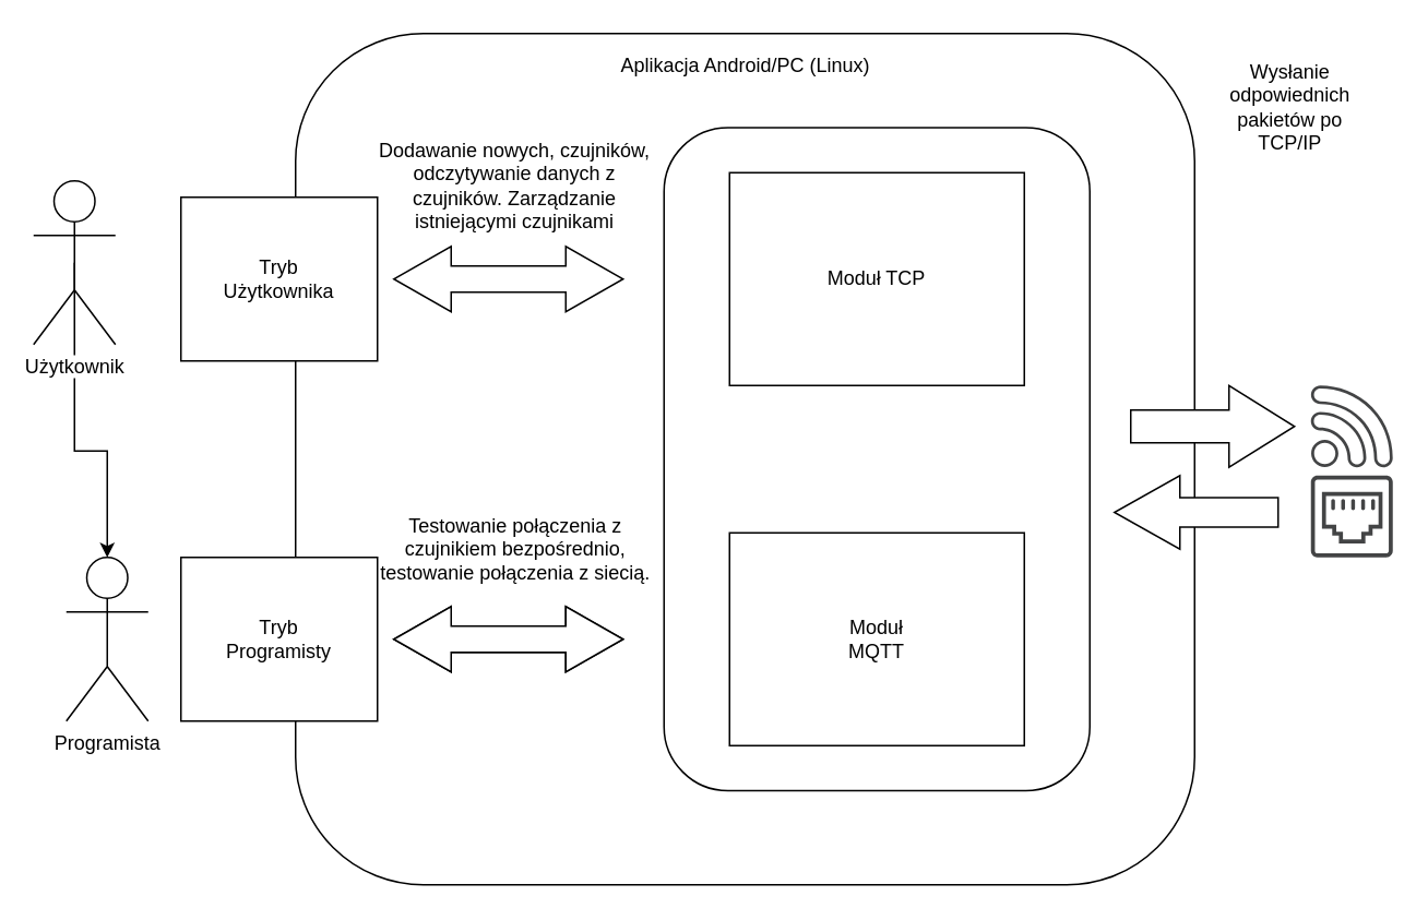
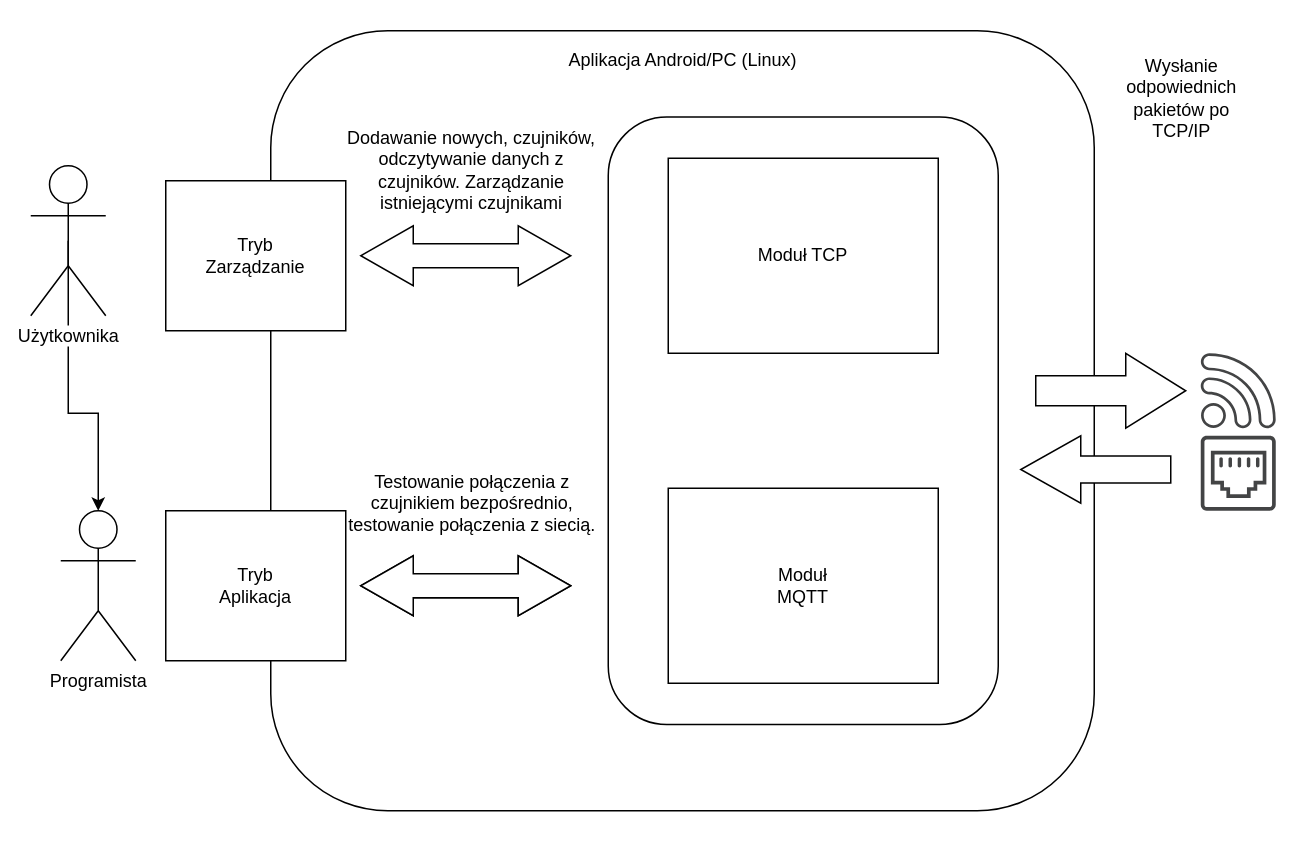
  <mxCell id="0" />
  <mxCell id="1" parent="0" />
  <mxCell id="2" value="" style="rounded=0;whiteSpace=wrap;html=1;" vertex="1" parent="1"><mxGeometry x="270" y="360" width="120" height="60" as="geometry" /></mxCell>
  <mxCell id="3" value="" style="rounded=1;whiteSpace=wrap;html=1;" vertex="1" parent="1"><mxGeometry x="180" y="20" width="549" height="520" as="geometry" /></mxCell>
  <mxCell id="4" value="Aplikacja Android/PC (Linux)" style="text;html=1;strokeColor=none;fillColor=none;align=center;verticalAlign=middle;whiteSpace=wrap;rounded=0;" vertex="1" parent="1"><mxGeometry x="357.5" y="30" width="194" height="20" as="geometry" /></mxCell>
  <mxCell id="5" style="edgeStyle=orthogonalEdgeStyle;rounded=0;orthogonalLoop=1;jettySize=auto;html=1;exitX=0.5;exitY=0.5;exitDx=0;exitDy=0;exitPerimeter=0;entryX=0.5;entryY=0;entryDx=0;entryDy=0;entryPerimeter=0;" edge="1" parent="1" source="6" target="7"><mxGeometry relative="1" as="geometry" /></mxCell>
- <mxCell id="6" value="Użytkownik" style="shape=umlActor;verticalLabelPosition=bottom;labelBackgroundColor=#ffffff;verticalAlign=top;html=1;outlineConnect=0;" vertex="1" parent="1"><mxGeometry x="20" y="110" width="50" height="100" as="geometry" /></mxCell>
+ <mxCell id="6" value="Użytkownika" style="shape=umlActor;verticalLabelPosition=bottom;labelBackgroundColor=#ffffff;verticalAlign=top;html=1;outlineConnect=0;" vertex="1" parent="1"><mxGeometry x="20" y="110" width="50" height="100" as="geometry" /></mxCell>
  <mxCell id="7" value="Programista" style="shape=umlActor;verticalLabelPosition=bottom;labelBackgroundColor=#ffffff;verticalAlign=top;html=1;outlineConnect=0;" vertex="1" parent="1"><mxGeometry x="40" y="340" width="50" height="100" as="geometry" /></mxCell>
  <mxCell id="8" value="" style="rounded=0;whiteSpace=wrap;html=1;" vertex="1" parent="1"><mxGeometry x="110" y="340" width="120" height="100" as="geometry" /></mxCell>
  <mxCell id="9" value="" style="rounded=0;whiteSpace=wrap;html=1;" vertex="1" parent="1"><mxGeometry x="110" y="120" width="120" height="100" as="geometry" /></mxCell>
- <mxCell id="10" value="Tryb Programisty" style="text;html=1;strokeColor=none;fillColor=none;align=center;verticalAlign=middle;whiteSpace=wrap;rounded=0;" vertex="1" parent="1"><mxGeometry x="140" y="380" width="60" height="20" as="geometry" /></mxCell>
- <mxCell id="11" value="Tryb Użytkownika" style="text;html=1;strokeColor=none;fillColor=none;align=center;verticalAlign=middle;whiteSpace=wrap;rounded=0;" vertex="1" parent="1"><mxGeometry x="145" y="160" width="50" height="20" as="geometry" /></mxCell>
+ <mxCell id="10" value="Tryb Aplikacja" style="text;html=1;strokeColor=none;fillColor=none;align=center;verticalAlign=middle;whiteSpace=wrap;rounded=0;" vertex="1" parent="1"><mxGeometry x="140" y="380" width="60" height="20" as="geometry" /></mxCell>
+ <mxCell id="11" value="Tryb Zarządzanie" style="text;html=1;strokeColor=none;fillColor=none;align=center;verticalAlign=middle;whiteSpace=wrap;rounded=0;" vertex="1" parent="1"><mxGeometry x="145" y="160" width="50" height="20" as="geometry" /></mxCell>
  <mxCell id="12" value="" style="html=1;shadow=0;dashed=0;align=center;verticalAlign=middle;shape=mxgraph.arrows2.twoWayArrow;dy=0.6;dx=35;" vertex="1" parent="1"><mxGeometry x="240" y="370" width="140" height="40" as="geometry" /></mxCell>
  <mxCell id="13" value="" style="html=1;shadow=0;dashed=0;align=center;verticalAlign=middle;shape=mxgraph.arrows2.twoWayArrow;dy=0.6;dx=35;" vertex="1" parent="1"><mxGeometry x="240" y="370" width="140" height="40" as="geometry" /></mxCell>
  <mxCell id="14" value="" style="html=1;shadow=0;dashed=0;align=center;verticalAlign=middle;shape=mxgraph.arrows2.twoWayArrow;dy=0.6;dx=35;" vertex="1" parent="1"><mxGeometry x="240" y="150" width="140" height="40" as="geometry" /></mxCell>
  <mxCell id="15" value="Dodawanie nowych, czujników, odczytywanie danych z czujników. Zarządzanie istniejącymi czujnikami" style="text;html=1;strokeColor=none;fillColor=none;align=center;verticalAlign=middle;whiteSpace=wrap;rounded=0;" vertex="1" parent="1"><mxGeometry x="230" y="65" width="167.5" height="95" as="geometry" /></mxCell>
  <mxCell id="16" value="" style="rounded=1;whiteSpace=wrap;html=1;" vertex="1" parent="1"><mxGeometry x="405" y="77.5" width="260" height="405" as="geometry" /></mxCell>
  <mxCell id="17" value="" style="rounded=0;whiteSpace=wrap;html=1;" vertex="1" parent="1"><mxGeometry x="445" y="105" width="180" height="130" as="geometry" /></mxCell>
  <mxCell id="18" value="" style="rounded=0;whiteSpace=wrap;html=1;" vertex="1" parent="1"><mxGeometry x="445" y="325" width="180" height="130" as="geometry" /></mxCell>
  <mxCell id="19" value="Moduł MQTT" style="text;html=1;strokeColor=none;fillColor=none;align=center;verticalAlign=middle;whiteSpace=wrap;rounded=0;" vertex="1" parent="1"><mxGeometry x="500" y="380" width="70" height="20" as="geometry" /></mxCell>
  <mxCell id="20" value="Moduł TCP" style="text;html=1;strokeColor=none;fillColor=none;align=center;verticalAlign=middle;whiteSpace=wrap;rounded=0;" vertex="1" parent="1"><mxGeometry x="490" y="145" width="90" height="50" as="geometry" /></mxCell>
  <mxCell id="21" value="" style="html=1;shadow=0;dashed=0;align=center;verticalAlign=middle;shape=mxgraph.arrows2.arrow;dy=0.6;dx=40;notch=0;" vertex="1" parent="1"><mxGeometry x="690" y="235" width="100" height="50" as="geometry" /></mxCell>
  <mxCell id="22" value="" style="html=1;shadow=0;dashed=0;align=center;verticalAlign=middle;shape=mxgraph.arrows2.arrow;dy=0.6;dx=40;flipH=1;notch=0;" vertex="1" parent="1"><mxGeometry x="680" y="290" width="100" height="45" as="geometry" /></mxCell>
  <mxCell id="23" value="Wysłanie odpowiednich pakietów po TCP/IP" style="text;html=1;strokeColor=none;fillColor=none;align=center;verticalAlign=middle;whiteSpace=wrap;rounded=0;" vertex="1" parent="1"><mxGeometry x="740" y="35" width="95" height="60" as="geometry" /></mxCell>
  <mxCell id="24" value="" style="pointerEvents=1;shadow=0;dashed=0;html=1;strokeColor=none;fillColor=#434445;aspect=fixed;labelPosition=center;verticalLabelPosition=bottom;verticalAlign=top;align=center;outlineConnect=0;shape=mxgraph.vvd.wi_fi;" vertex="1" parent="1"><mxGeometry x="800" y="235" width="50" height="50" as="geometry" /></mxCell>
  <mxCell id="25" value="" style="pointerEvents=1;shadow=0;dashed=0;html=1;strokeColor=none;fillColor=#434445;aspect=fixed;labelPosition=center;verticalLabelPosition=bottom;verticalAlign=top;align=center;outlineConnect=0;shape=mxgraph.vvd.ethernet_port;" vertex="1" parent="1"><mxGeometry x="800" y="290" width="50" height="50" as="geometry" /></mxCell>
  <mxCell id="26" value="Testowanie połączenia z czujnikiem bezpośrednio, testowanie połączenia z siecią." style="text;html=1;strokeColor=none;fillColor=none;align=center;verticalAlign=middle;whiteSpace=wrap;rounded=0;" vertex="1" parent="1"><mxGeometry x="230" y="325" width="168.75" height="20" as="geometry" /></mxCell>
